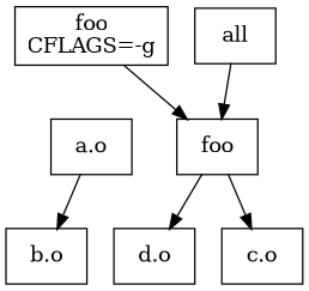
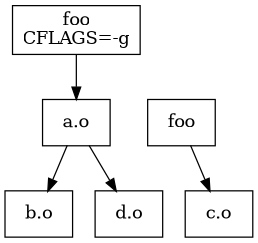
  digraph {
    node [shape=record]
    n1 [label="foo\nCFLAGS=-g"]
    "a.o"
    "b.o"
    n4 [label=foo]
-   all
    "c.o"
    "d.o"
-   n1 -> n4
+   n1 -> "a.o"
    "a.o" -> "b.o"
    n4 -> "c.o"
-   n4 -> "d.o"
-   all -> n4
+   "a.o" -> "d.o"
  }
